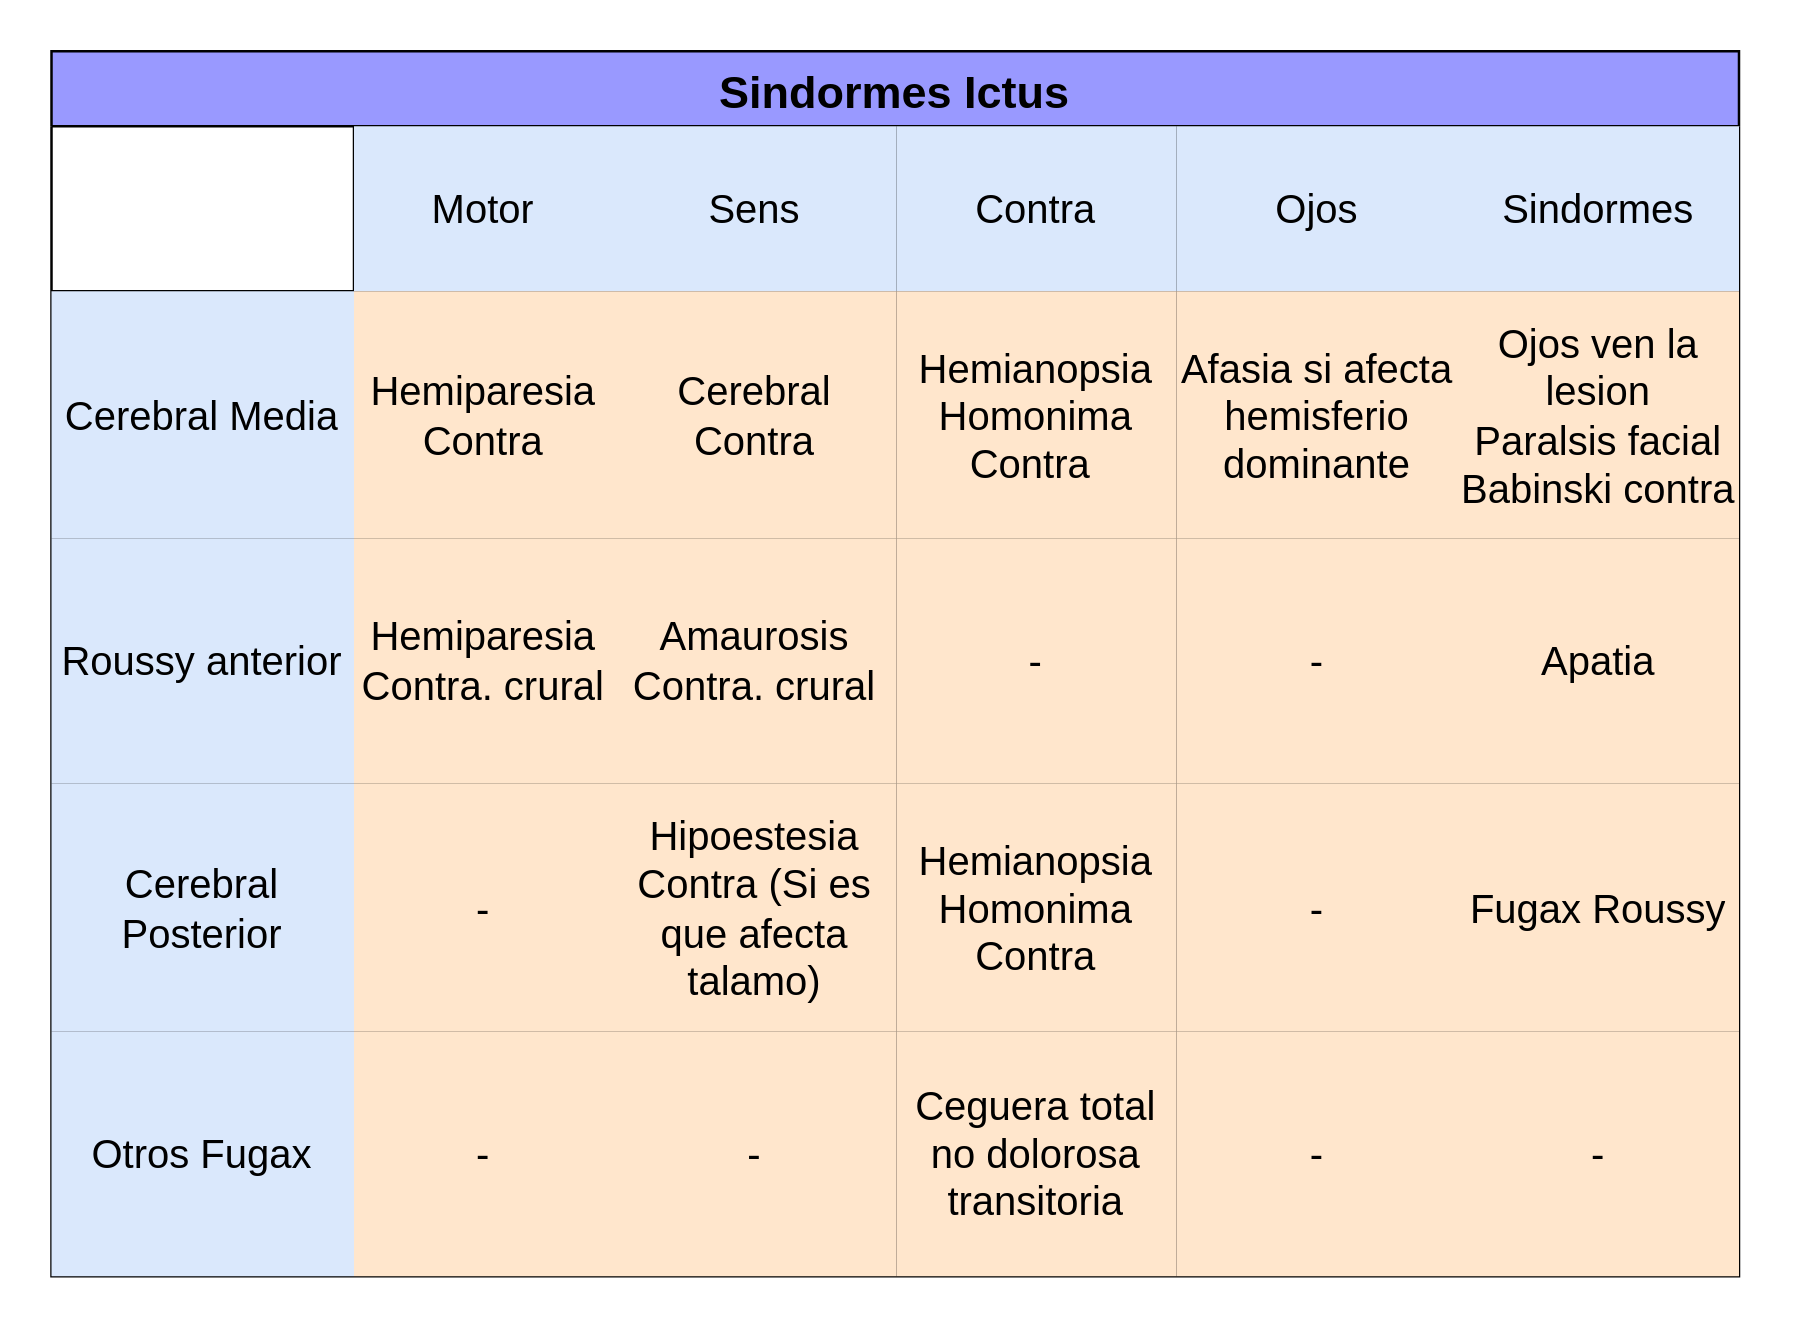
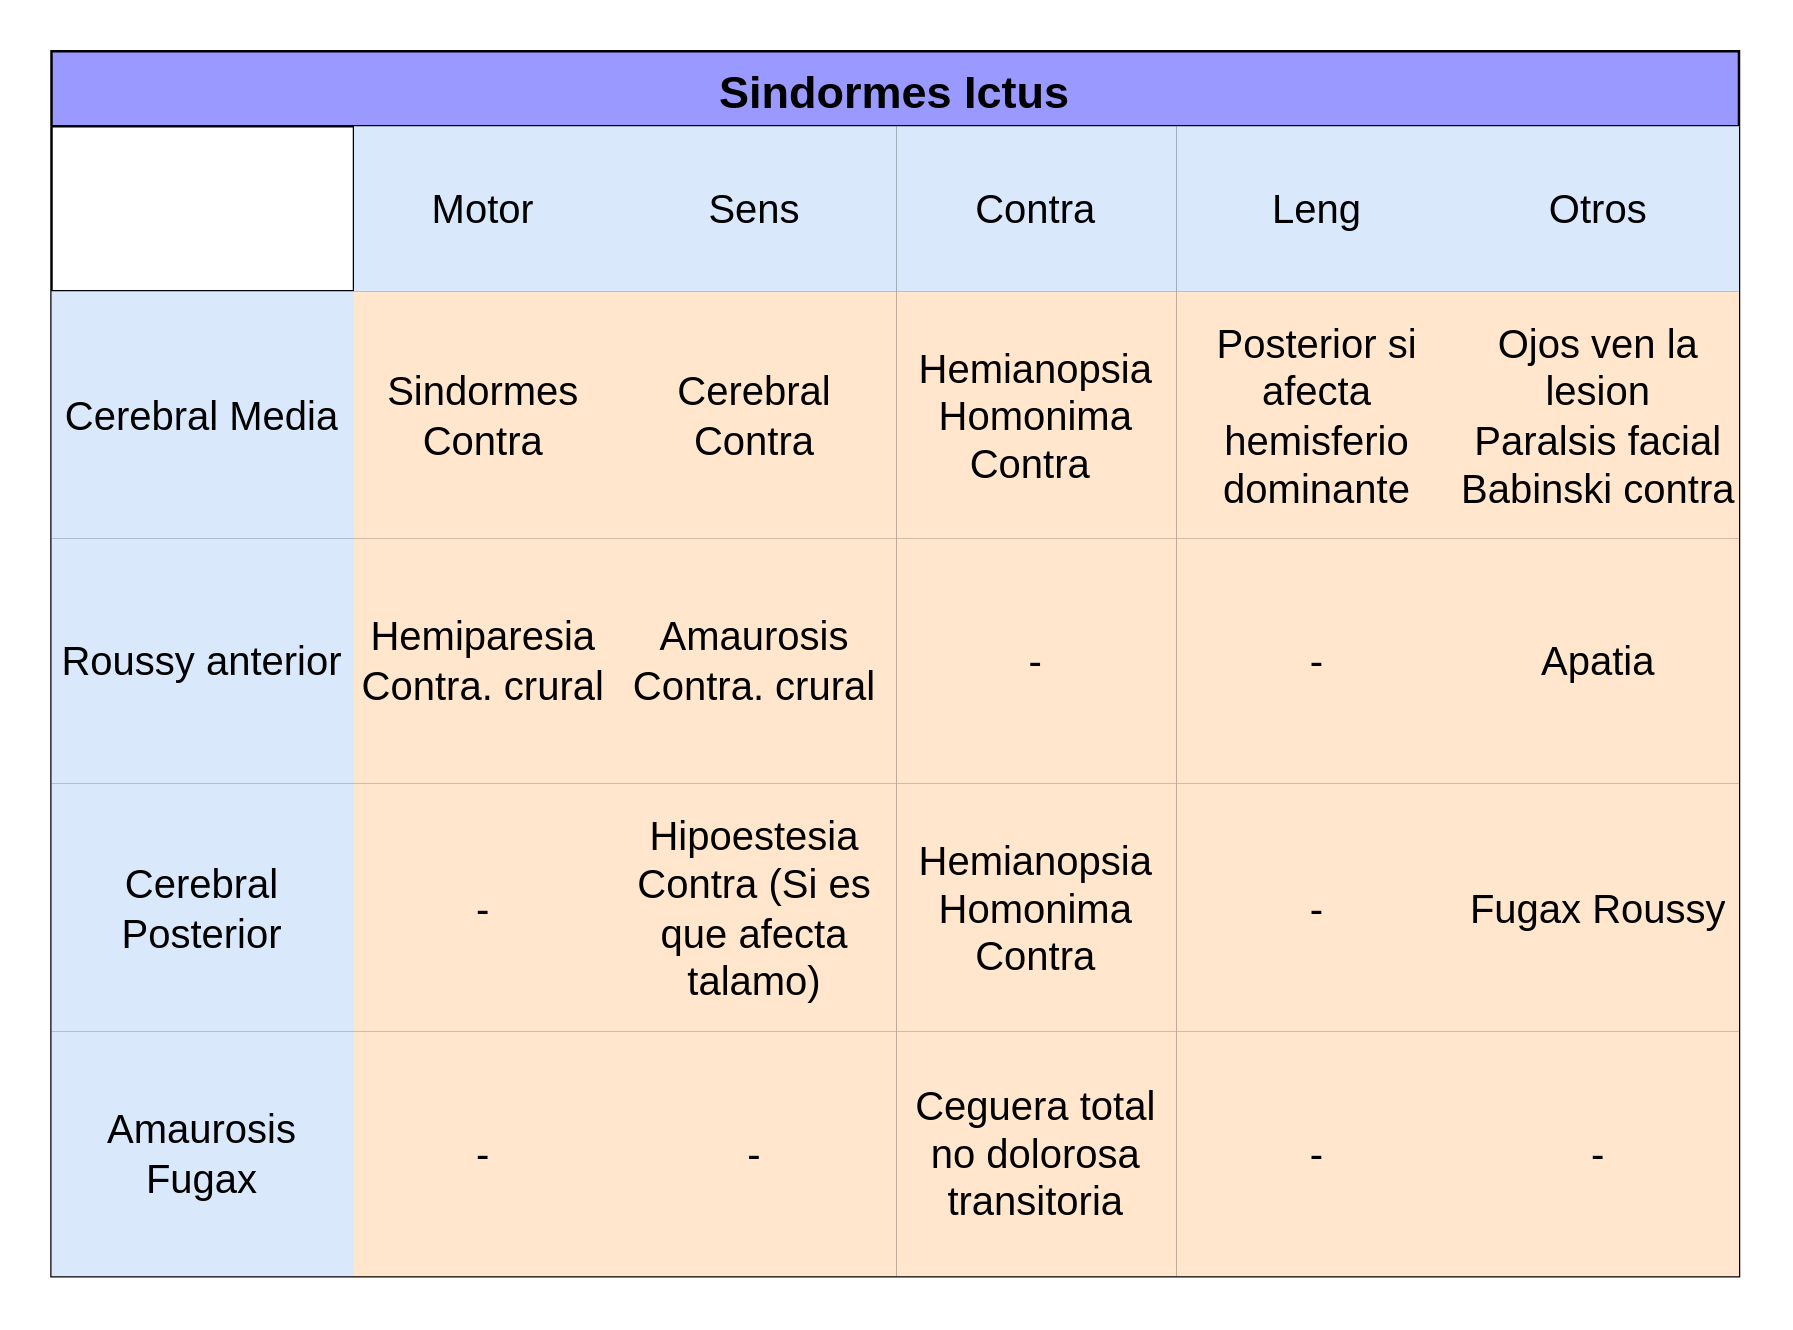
  <mxCell id="0" />
  <mxCell id="1" parent="0" />
  <mxCell id="2" value="Sindormes Ictus" style="shape=table;startSize=30;container=1;collapsible=0;childLayout=tableLayout;strokeColor=default;fontSize=18;fillColor=#9999FF;fontStyle=1" vertex="1" parent="1"><mxGeometry x="20" y="20" width="675" height="490" as="geometry" /></mxCell>
  <mxCell id="3" value="" style="shape=tableRow;horizontal=0;startSize=0;swimlaneHead=0;swimlaneBody=0;strokeColor=inherit;top=0;left=0;bottom=0;right=0;collapsible=0;dropTarget=0;fillColor=none;points=[[0,0.5],[1,0.5]];portConstraint=eastwest;fontSize=16;" vertex="1" parent="2"><mxGeometry y="30" width="675" height="66" as="geometry" /></mxCell>
  <mxCell id="4" value="" style="shape=partialRectangle;html=1;whiteSpace=wrap;connectable=0;strokeColor=inherit;overflow=hidden;fillColor=none;top=0;left=0;bottom=0;right=0;pointerEvents=1;fontSize=16;strokeWidth=2;" vertex="1" parent="3"><mxGeometry width="121" height="66" as="geometry"><mxRectangle width="121" height="66" as="alternateBounds" /></mxGeometry></mxCell>
  <mxCell id="5" value="Motor" style="shape=partialRectangle;html=1;whiteSpace=wrap;connectable=0;strokeColor=#6c8ebf;overflow=hidden;fillColor=#dae8fc;top=0;left=0;bottom=0;right=0;pointerEvents=1;fontSize=16;strokeWidth=2;" vertex="1" parent="3"><mxGeometry x="121" width="104" height="66" as="geometry"><mxRectangle width="104" height="66" as="alternateBounds" /></mxGeometry></mxCell>
  <mxCell id="6" value="Sens" style="shape=partialRectangle;html=1;whiteSpace=wrap;connectable=0;strokeColor=#6c8ebf;overflow=hidden;fillColor=#dae8fc;top=0;left=0;bottom=0;right=0;pointerEvents=1;fontSize=16;strokeWidth=2;" vertex="1" parent="3"><mxGeometry x="225" width="113" height="66" as="geometry"><mxRectangle width="113" height="66" as="alternateBounds" /></mxGeometry></mxCell>
  <mxCell id="7" value="Contra" style="shape=partialRectangle;html=1;whiteSpace=wrap;connectable=0;strokeColor=#6c8ebf;overflow=hidden;fillColor=#dae8fc;top=0;left=0;bottom=0;right=0;pointerEvents=1;fontSize=16;strokeWidth=2;" vertex="1" parent="3"><mxGeometry x="338" width="112" height="66" as="geometry"><mxRectangle width="112" height="66" as="alternateBounds" /></mxGeometry></mxCell>
- <mxCell id="8" value="Ojos" style="shape=partialRectangle;html=1;whiteSpace=wrap;connectable=0;strokeColor=#6c8ebf;overflow=hidden;fillColor=#dae8fc;top=0;left=0;bottom=0;right=0;pointerEvents=1;fontSize=16;strokeWidth=2;" vertex="1" parent="3"><mxGeometry x="450" width="113" height="66" as="geometry"><mxRectangle width="113" height="66" as="alternateBounds" /></mxGeometry></mxCell>
- <mxCell id="9" value="Sindormes" style="shape=partialRectangle;html=1;whiteSpace=wrap;connectable=0;strokeColor=#6c8ebf;overflow=hidden;fillColor=#dae8fc;top=0;left=0;bottom=0;right=0;pointerEvents=1;fontSize=16;strokeWidth=2;" vertex="1" parent="3"><mxGeometry x="563" width="112" height="66" as="geometry"><mxRectangle width="112" height="66" as="alternateBounds" /></mxGeometry></mxCell>
+ <mxCell id="8" value="Leng" style="shape=partialRectangle;html=1;whiteSpace=wrap;connectable=0;strokeColor=#6c8ebf;overflow=hidden;fillColor=#dae8fc;top=0;left=0;bottom=0;right=0;pointerEvents=1;fontSize=16;strokeWidth=2;" vertex="1" parent="3"><mxGeometry x="450" width="113" height="66" as="geometry"><mxRectangle width="113" height="66" as="alternateBounds" /></mxGeometry></mxCell>
+ <mxCell id="9" value="Otros" style="shape=partialRectangle;html=1;whiteSpace=wrap;connectable=0;strokeColor=#6c8ebf;overflow=hidden;fillColor=#dae8fc;top=0;left=0;bottom=0;right=0;pointerEvents=1;fontSize=16;strokeWidth=2;" vertex="1" parent="3"><mxGeometry x="563" width="112" height="66" as="geometry"><mxRectangle width="112" height="66" as="alternateBounds" /></mxGeometry></mxCell>
  <mxCell id="10" value="" style="shape=tableRow;horizontal=0;startSize=0;swimlaneHead=0;swimlaneBody=0;strokeColor=inherit;top=0;left=0;bottom=0;right=0;collapsible=0;dropTarget=0;fillColor=none;points=[[0,0.5],[1,0.5]];portConstraint=eastwest;fontSize=16;" vertex="1" parent="2"><mxGeometry y="96" width="675" height="99" as="geometry" /></mxCell>
  <mxCell id="11" value="Cerebral Media" style="shape=partialRectangle;html=1;whiteSpace=wrap;connectable=0;strokeColor=#6c8ebf;overflow=hidden;fillColor=#dae8fc;top=0;left=0;bottom=0;right=0;pointerEvents=1;fontSize=16;strokeWidth=2;" vertex="1" parent="10"><mxGeometry width="121" height="99" as="geometry"><mxRectangle width="121" height="99" as="alternateBounds" /></mxGeometry></mxCell>
- <mxCell id="12" value="Hemiparesia Contra" style="shape=partialRectangle;html=1;whiteSpace=wrap;connectable=0;strokeColor=#d79b00;overflow=hidden;fillColor=#ffe6cc;top=0;left=0;bottom=0;right=0;pointerEvents=1;fontSize=16;strokeWidth=2;" vertex="1" parent="10"><mxGeometry x="121" width="104" height="99" as="geometry"><mxRectangle width="104" height="99" as="alternateBounds" /></mxGeometry></mxCell>
+ <mxCell id="12" value="Sindormes Contra" style="shape=partialRectangle;html=1;whiteSpace=wrap;connectable=0;strokeColor=#d79b00;overflow=hidden;fillColor=#ffe6cc;top=0;left=0;bottom=0;right=0;pointerEvents=1;fontSize=16;strokeWidth=2;" vertex="1" parent="10"><mxGeometry x="121" width="104" height="99" as="geometry"><mxRectangle width="104" height="99" as="alternateBounds" /></mxGeometry></mxCell>
  <mxCell id="13" value="Cerebral Contra" style="shape=partialRectangle;html=1;whiteSpace=wrap;connectable=0;strokeColor=#d79b00;overflow=hidden;fillColor=#ffe6cc;top=0;left=0;bottom=0;right=0;pointerEvents=1;fontSize=16;strokeWidth=2;" vertex="1" parent="10"><mxGeometry x="225" width="113" height="99" as="geometry"><mxRectangle width="113" height="99" as="alternateBounds" /></mxGeometry></mxCell>
  <mxCell id="14" value="Hemianopsia Homonima Contra&amp;nbsp;" style="shape=partialRectangle;html=1;whiteSpace=wrap;connectable=0;strokeColor=#d79b00;overflow=hidden;fillColor=#ffe6cc;top=0;left=0;bottom=0;right=0;pointerEvents=1;fontSize=16;strokeWidth=2;" vertex="1" parent="10"><mxGeometry x="338" width="112" height="99" as="geometry"><mxRectangle width="112" height="99" as="alternateBounds" /></mxGeometry></mxCell>
- <mxCell id="15" value="Afasia si afecta hemisferio dominante" style="shape=partialRectangle;html=1;whiteSpace=wrap;connectable=0;strokeColor=#d79b00;overflow=hidden;fillColor=#ffe6cc;top=0;left=0;bottom=0;right=0;pointerEvents=1;fontSize=16;strokeWidth=2;" vertex="1" parent="10"><mxGeometry x="450" width="113" height="99" as="geometry"><mxRectangle width="113" height="99" as="alternateBounds" /></mxGeometry></mxCell>
+ <mxCell id="15" value="Posterior si afecta hemisferio dominante" style="shape=partialRectangle;html=1;whiteSpace=wrap;connectable=0;strokeColor=#d79b00;overflow=hidden;fillColor=#ffe6cc;top=0;left=0;bottom=0;right=0;pointerEvents=1;fontSize=16;strokeWidth=2;" vertex="1" parent="10"><mxGeometry x="450" width="113" height="99" as="geometry"><mxRectangle width="113" height="99" as="alternateBounds" /></mxGeometry></mxCell>
  <mxCell id="16" value="Ojos ven la lesion&lt;br&gt;Paralsis facial&lt;br&gt;Babinski contra" style="shape=partialRectangle;html=1;whiteSpace=wrap;connectable=0;strokeColor=#d79b00;overflow=hidden;fillColor=#ffe6cc;top=0;left=0;bottom=0;right=0;pointerEvents=1;fontSize=16;strokeWidth=2;" vertex="1" parent="10"><mxGeometry x="563" width="112" height="99" as="geometry"><mxRectangle width="112" height="99" as="alternateBounds" /></mxGeometry></mxCell>
  <mxCell id="17" style="shape=tableRow;horizontal=0;startSize=0;swimlaneHead=0;swimlaneBody=0;strokeColor=inherit;top=0;left=0;bottom=0;right=0;collapsible=0;dropTarget=0;fillColor=none;points=[[0,0.5],[1,0.5]];portConstraint=eastwest;fontSize=16;" vertex="1" parent="2"><mxGeometry y="195" width="675" height="98" as="geometry" /></mxCell>
  <mxCell id="18" value="Roussy anterior" style="shape=partialRectangle;html=1;whiteSpace=wrap;connectable=0;strokeColor=#6c8ebf;overflow=hidden;fillColor=#dae8fc;top=0;left=0;bottom=0;right=0;pointerEvents=1;fontSize=16;strokeWidth=2;" vertex="1" parent="17"><mxGeometry width="121" height="98" as="geometry"><mxRectangle width="121" height="98" as="alternateBounds" /></mxGeometry></mxCell>
  <mxCell id="19" value="Hemiparesia Contra. crural" style="shape=partialRectangle;html=1;whiteSpace=wrap;connectable=0;strokeColor=#d79b00;overflow=hidden;fillColor=#ffe6cc;top=0;left=0;bottom=0;right=0;pointerEvents=1;fontSize=16;strokeWidth=2;" vertex="1" parent="17"><mxGeometry x="121" width="104" height="98" as="geometry"><mxRectangle width="104" height="98" as="alternateBounds" /></mxGeometry></mxCell>
  <mxCell id="20" value="Amaurosis Contra. crural" style="shape=partialRectangle;html=1;whiteSpace=wrap;connectable=0;strokeColor=#d79b00;overflow=hidden;fillColor=#ffe6cc;top=0;left=0;bottom=0;right=0;pointerEvents=1;fontSize=16;strokeWidth=2;" vertex="1" parent="17"><mxGeometry x="225" width="113" height="98" as="geometry"><mxRectangle width="113" height="98" as="alternateBounds" /></mxGeometry></mxCell>
  <mxCell id="21" value="-" style="shape=partialRectangle;html=1;whiteSpace=wrap;connectable=0;strokeColor=#d79b00;overflow=hidden;fillColor=#ffe6cc;top=0;left=0;bottom=0;right=0;pointerEvents=1;fontSize=16;strokeWidth=2;" vertex="1" parent="17"><mxGeometry x="338" width="112" height="98" as="geometry"><mxRectangle width="112" height="98" as="alternateBounds" /></mxGeometry></mxCell>
  <mxCell id="22" value="-" style="shape=partialRectangle;html=1;whiteSpace=wrap;connectable=0;strokeColor=#d79b00;overflow=hidden;fillColor=#ffe6cc;top=0;left=0;bottom=0;right=0;pointerEvents=1;fontSize=16;strokeWidth=2;" vertex="1" parent="17"><mxGeometry x="450" width="113" height="98" as="geometry"><mxRectangle width="113" height="98" as="alternateBounds" /></mxGeometry></mxCell>
  <mxCell id="23" value="Apatia" style="shape=partialRectangle;html=1;whiteSpace=wrap;connectable=0;strokeColor=#d79b00;overflow=hidden;fillColor=#ffe6cc;top=0;left=0;bottom=0;right=0;pointerEvents=1;fontSize=16;strokeWidth=2;" vertex="1" parent="17"><mxGeometry x="563" width="112" height="98" as="geometry"><mxRectangle width="112" height="98" as="alternateBounds" /></mxGeometry></mxCell>
  <mxCell id="24" style="shape=tableRow;horizontal=0;startSize=0;swimlaneHead=0;swimlaneBody=0;strokeColor=inherit;top=0;left=0;bottom=0;right=0;collapsible=0;dropTarget=0;fillColor=none;points=[[0,0.5],[1,0.5]];portConstraint=eastwest;fontSize=16;" vertex="1" parent="2"><mxGeometry y="293" width="675" height="99" as="geometry" /></mxCell>
  <mxCell id="25" value="Cerebral Posterior" style="shape=partialRectangle;html=1;whiteSpace=wrap;connectable=0;strokeColor=#6c8ebf;overflow=hidden;fillColor=#dae8fc;top=0;left=0;bottom=0;right=0;pointerEvents=1;fontSize=16;strokeWidth=2;" vertex="1" parent="24"><mxGeometry width="121" height="99" as="geometry"><mxRectangle width="121" height="99" as="alternateBounds" /></mxGeometry></mxCell>
  <mxCell id="26" value="-" style="shape=partialRectangle;html=1;whiteSpace=wrap;connectable=0;strokeColor=#d79b00;overflow=hidden;fillColor=#ffe6cc;top=0;left=0;bottom=0;right=0;pointerEvents=1;fontSize=16;strokeWidth=2;" vertex="1" parent="24"><mxGeometry x="121" width="104" height="99" as="geometry"><mxRectangle width="104" height="99" as="alternateBounds" /></mxGeometry></mxCell>
  <mxCell id="27" value="Hipoestesia Contra (Si es que afecta talamo)" style="shape=partialRectangle;html=1;whiteSpace=wrap;connectable=0;strokeColor=#d79b00;overflow=hidden;fillColor=#ffe6cc;top=0;left=0;bottom=0;right=0;pointerEvents=1;fontSize=16;strokeWidth=2;" vertex="1" parent="24"><mxGeometry x="225" width="113" height="99" as="geometry"><mxRectangle width="113" height="99" as="alternateBounds" /></mxGeometry></mxCell>
  <mxCell id="28" value="Hemianopsia Homonima Contra" style="shape=partialRectangle;html=1;whiteSpace=wrap;connectable=0;strokeColor=#d79b00;overflow=hidden;fillColor=#ffe6cc;top=0;left=0;bottom=0;right=0;pointerEvents=1;fontSize=16;strokeWidth=2;" vertex="1" parent="24"><mxGeometry x="338" width="112" height="99" as="geometry"><mxRectangle width="112" height="99" as="alternateBounds" /></mxGeometry></mxCell>
  <mxCell id="29" value="-" style="shape=partialRectangle;html=1;whiteSpace=wrap;connectable=0;strokeColor=#d79b00;overflow=hidden;fillColor=#ffe6cc;top=0;left=0;bottom=0;right=0;pointerEvents=1;fontSize=16;strokeWidth=2;" vertex="1" parent="24"><mxGeometry x="450" width="113" height="99" as="geometry"><mxRectangle width="113" height="99" as="alternateBounds" /></mxGeometry></mxCell>
  <mxCell id="30" value="Fugax Roussy" style="shape=partialRectangle;html=1;whiteSpace=wrap;connectable=0;strokeColor=#d79b00;overflow=hidden;fillColor=#ffe6cc;top=0;left=0;bottom=0;right=0;pointerEvents=1;fontSize=16;strokeWidth=2;" vertex="1" parent="24"><mxGeometry x="563" width="112" height="99" as="geometry"><mxRectangle width="112" height="99" as="alternateBounds" /></mxGeometry></mxCell>
  <mxCell id="31" style="shape=tableRow;horizontal=0;startSize=0;swimlaneHead=0;swimlaneBody=0;strokeColor=inherit;top=0;left=0;bottom=0;right=0;collapsible=0;dropTarget=0;fillColor=none;points=[[0,0.5],[1,0.5]];portConstraint=eastwest;fontSize=16;" vertex="1" parent="2"><mxGeometry y="392" width="675" height="98" as="geometry" /></mxCell>
- <mxCell id="32" value="Otros Fugax" style="shape=partialRectangle;html=1;whiteSpace=wrap;connectable=0;strokeColor=#6c8ebf;overflow=hidden;fillColor=#dae8fc;top=0;left=0;bottom=0;right=0;pointerEvents=1;fontSize=16;strokeWidth=2;" vertex="1" parent="31"><mxGeometry width="121" height="98" as="geometry"><mxRectangle width="121" height="98" as="alternateBounds" /></mxGeometry></mxCell>
+ <mxCell id="32" value="Amaurosis Fugax" style="shape=partialRectangle;html=1;whiteSpace=wrap;connectable=0;strokeColor=#6c8ebf;overflow=hidden;fillColor=#dae8fc;top=0;left=0;bottom=0;right=0;pointerEvents=1;fontSize=16;strokeWidth=2;" vertex="1" parent="31"><mxGeometry width="121" height="98" as="geometry"><mxRectangle width="121" height="98" as="alternateBounds" /></mxGeometry></mxCell>
  <mxCell id="33" value="-" style="shape=partialRectangle;html=1;whiteSpace=wrap;connectable=0;strokeColor=#d79b00;overflow=hidden;fillColor=#ffe6cc;top=0;left=0;bottom=0;right=0;pointerEvents=1;fontSize=16;strokeWidth=2;" vertex="1" parent="31"><mxGeometry x="121" width="104" height="98" as="geometry"><mxRectangle width="104" height="98" as="alternateBounds" /></mxGeometry></mxCell>
  <mxCell id="34" value="-" style="shape=partialRectangle;html=1;whiteSpace=wrap;connectable=0;strokeColor=#d79b00;overflow=hidden;fillColor=#ffe6cc;top=0;left=0;bottom=0;right=0;pointerEvents=1;fontSize=16;strokeWidth=2;" vertex="1" parent="31"><mxGeometry x="225" width="113" height="98" as="geometry"><mxRectangle width="113" height="98" as="alternateBounds" /></mxGeometry></mxCell>
  <mxCell id="35" value="Ceguera total no dolorosa transitoria" style="shape=partialRectangle;html=1;whiteSpace=wrap;connectable=0;strokeColor=#d79b00;overflow=hidden;fillColor=#ffe6cc;top=0;left=0;bottom=0;right=0;pointerEvents=1;fontSize=16;strokeWidth=2;" vertex="1" parent="31"><mxGeometry x="338" width="112" height="98" as="geometry"><mxRectangle width="112" height="98" as="alternateBounds" /></mxGeometry></mxCell>
  <mxCell id="36" value="-" style="shape=partialRectangle;html=1;whiteSpace=wrap;connectable=0;strokeColor=#d79b00;overflow=hidden;fillColor=#ffe6cc;top=0;left=0;bottom=0;right=0;pointerEvents=1;fontSize=16;strokeWidth=2;" vertex="1" parent="31"><mxGeometry x="450" width="113" height="98" as="geometry"><mxRectangle width="113" height="98" as="alternateBounds" /></mxGeometry></mxCell>
  <mxCell id="37" value="-" style="shape=partialRectangle;html=1;whiteSpace=wrap;connectable=0;strokeColor=#d79b00;overflow=hidden;fillColor=#ffe6cc;top=0;left=0;bottom=0;right=0;pointerEvents=1;fontSize=16;strokeWidth=2;" vertex="1" parent="31"><mxGeometry x="563" width="112" height="98" as="geometry"><mxRectangle width="112" height="98" as="alternateBounds" /></mxGeometry></mxCell>
